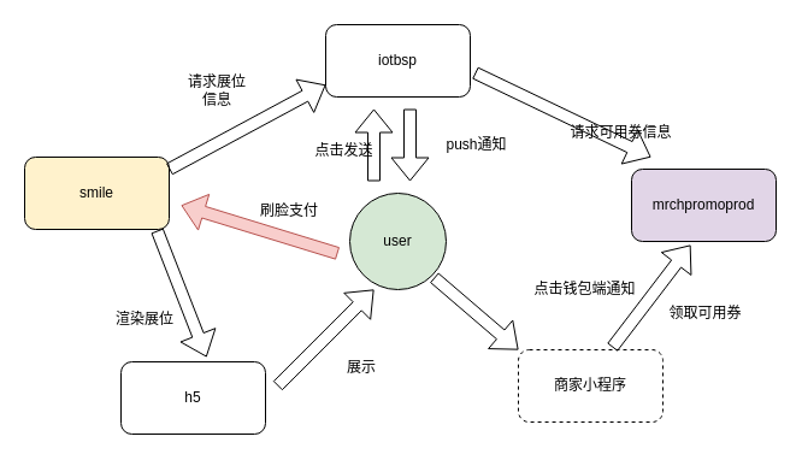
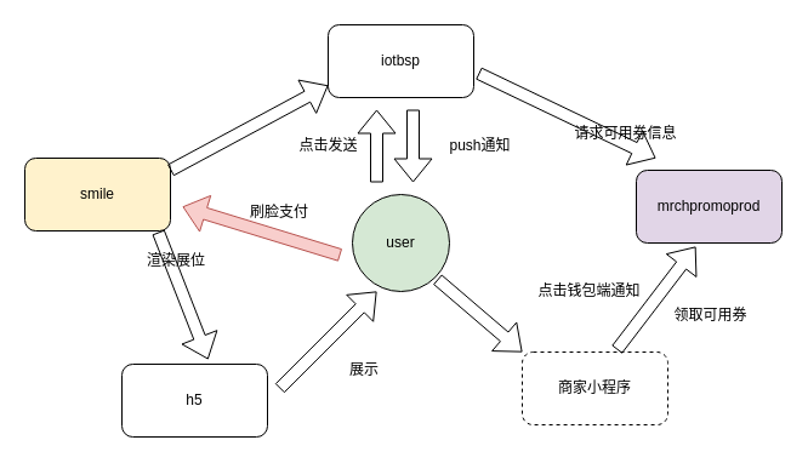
  <mxCell id="0" />
  <mxCell id="1" parent="0" />
  <mxCell id="2" value="iotbsp" style="rounded=1;whiteSpace=wrap;html=1;" parent="1" vertex="1"><mxGeometry x="270" y="20" width="120" height="60" as="geometry" /></mxCell>
  <mxCell id="3" value="smile" style="rounded=1;whiteSpace=wrap;html=1;fillColor=#fff2cc;" parent="1" vertex="1"><mxGeometry x="20" y="130" width="120" height="60" as="geometry" /></mxCell>
  <mxCell id="4" value="h5" style="rounded=1;whiteSpace=wrap;html=1;" parent="1" vertex="1"><mxGeometry x="100" y="300" width="120" height="60" as="geometry" /></mxCell>
  <mxCell id="5" value="mrchpromoprod" style="rounded=1;whiteSpace=wrap;html=1;fillColor=#e1d5e7;" parent="1" vertex="1"><mxGeometry x="524" y="140" width="120" height="60" as="geometry" /></mxCell>
  <mxCell id="6" value="商家小程序" style="rounded=1;whiteSpace=wrap;html=1;dashed=1;" parent="1" vertex="1"><mxGeometry x="430" y="290" width="120" height="60" as="geometry" /></mxCell>
  <mxCell id="7" value="user" style="ellipse;whiteSpace=wrap;html=1;aspect=fixed;fillColor=#d5e8d4;" parent="1" vertex="1"><mxGeometry x="290" y="160" width="80" height="80" as="geometry" /></mxCell>
- <mxCell id="8" value="刷脸支付" style="text;html=1;strokeColor=none;fillColor=none;align=center;verticalAlign=middle;whiteSpace=wrap;rounded=0;" parent="1" vertex="1"><mxGeometry x="210" y="160" width="60" height="30" as="geometry" /></mxCell>
+ <mxCell id="8" value="刷脸支付" style="text;html=1;strokeColor=none;fillColor=none;align=center;verticalAlign=middle;whiteSpace=wrap;rounded=0;" parent="1" vertex="1"><mxGeometry x="200" y="160" width="60" height="30" as="geometry" /></mxCell>
  <mxCell id="9" value="" style="shape=flexArrow;endArrow=classic;html=1;rounded=0;" parent="1" edge="1"><mxGeometry width="50" height="50" relative="1" as="geometry"><mxPoint x="140" y="140" as="sourcePoint" /><mxPoint x="270" y="70" as="targetPoint" /></mxGeometry></mxCell>
- <mxCell id="10" value="请求展位信息" style="text;html=1;strokeColor=none;fillColor=none;align=center;verticalAlign=middle;whiteSpace=wrap;rounded=0;" parent="1" vertex="1"><mxGeometry x="150" y="60" width="60" height="30" as="geometry" /></mxCell>
  <mxCell id="11" value="" style="shape=flexArrow;endArrow=classic;html=1;rounded=0;entryX=0.592;entryY=-0.067;entryDx=0;entryDy=0;entryPerimeter=0;exitX=0.917;exitY=1.017;exitDx=0;exitDy=0;exitPerimeter=0;" parent="1" source="3" target="4" edge="1"><mxGeometry width="50" height="50" relative="1" as="geometry"><mxPoint x="130" y="200" as="sourcePoint" /><mxPoint x="280" y="80" as="targetPoint" /></mxGeometry></mxCell>
- <mxCell id="12" value="渲染展位" style="text;html=1;strokeColor=none;fillColor=none;align=center;verticalAlign=middle;whiteSpace=wrap;rounded=0;" parent="1" vertex="1"><mxGeometry x="90" y="250" width="60" height="30" as="geometry" /></mxCell>
+ <mxCell id="12" value="渲染展位" style="text;html=1;strokeColor=none;fillColor=none;align=center;verticalAlign=middle;whiteSpace=wrap;rounded=0;" parent="1" vertex="1"><mxGeometry x="115" y="200" width="60" height="30" as="geometry" /></mxCell>
  <mxCell id="13" value="" style="shape=flexArrow;endArrow=classic;html=1;rounded=0;entryX=0.25;entryY=1;entryDx=0;entryDy=0;entryPerimeter=0;" parent="1" target="7" edge="1"><mxGeometry width="50" height="50" relative="1" as="geometry"><mxPoint x="230" y="320" as="sourcePoint" /><mxPoint x="300" y="280" as="targetPoint" /></mxGeometry></mxCell>
  <mxCell id="14" value="" style="shape=flexArrow;endArrow=classic;html=1;rounded=0;fillColor=#f8cecc;strokeColor=#b85450;" parent="1" edge="1"><mxGeometry width="50" height="50" relative="1" as="geometry"><mxPoint x="280" y="210" as="sourcePoint" /><mxPoint x="150" y="170" as="targetPoint" /></mxGeometry></mxCell>
  <mxCell id="15" value="展示" style="text;html=1;strokeColor=none;fillColor=none;align=center;verticalAlign=middle;whiteSpace=wrap;rounded=0;" parent="1" vertex="1"><mxGeometry x="270" y="290" width="60" height="30" as="geometry" /></mxCell>
  <mxCell id="16" value="" style="shape=flexArrow;endArrow=classic;html=1;rounded=0;" parent="1" edge="1"><mxGeometry width="50" height="50" relative="1" as="geometry"><mxPoint x="310" y="150" as="sourcePoint" /><mxPoint x="310" y="90" as="targetPoint" /></mxGeometry></mxCell>
- <mxCell id="17" value="点击发送" style="text;html=1;align=center;verticalAlign=middle;resizable=0;points=[];autosize=1;strokeColor=none;fillColor=none;" parent="1" vertex="1"><mxGeometry x="255" y="115" width="60" height="20" as="geometry" /></mxCell>
+ <mxCell id="17" value="点击发送" style="text;html=1;align=center;verticalAlign=middle;resizable=0;points=[];autosize=1;strokeColor=none;fillColor=none;" parent="1" vertex="1"><mxGeometry x="240" y="110" width="60" height="20" as="geometry" /></mxCell>
  <mxCell id="18" value="" style="shape=flexArrow;endArrow=classic;html=1;rounded=0;" parent="1" edge="1"><mxGeometry width="50" height="50" relative="1" as="geometry"><mxPoint x="394" y="60" as="sourcePoint" /><mxPoint x="540" y="130" as="targetPoint" /></mxGeometry></mxCell>
  <mxCell id="19" value="请求可用券信息" style="text;html=1;align=center;verticalAlign=middle;resizable=0;points=[];autosize=1;strokeColor=none;fillColor=none;" parent="1" vertex="1"><mxGeometry x="465" y="100" width="100" height="20" as="geometry" /></mxCell>
  <mxCell id="20" value="" style="shape=flexArrow;endArrow=classic;html=1;rounded=0;entryX=0;entryY=0;entryDx=0;entryDy=0;" parent="1" target="6" edge="1"><mxGeometry width="50" height="50" relative="1" as="geometry"><mxPoint x="360" y="230" as="sourcePoint" /><mxPoint x="506" y="300" as="targetPoint" /></mxGeometry></mxCell>
  <mxCell id="21" value="" style="shape=flexArrow;endArrow=classic;html=1;rounded=0;" parent="1" edge="1"><mxGeometry width="50" height="50" relative="1" as="geometry"><mxPoint x="340" y="90" as="sourcePoint" /><mxPoint x="340" y="150" as="targetPoint" /></mxGeometry></mxCell>
  <mxCell id="22" value="push通知" style="text;html=1;align=center;verticalAlign=middle;resizable=0;points=[];autosize=1;strokeColor=none;fillColor=none;" parent="1" vertex="1"><mxGeometry x="360" y="110" width="70" height="20" as="geometry" /></mxCell>
  <mxCell id="23" value="" style="shape=flexArrow;endArrow=classic;html=1;rounded=0;entryX=0.408;entryY=1.05;entryDx=0;entryDy=0;entryPerimeter=0;exitX=0.65;exitY=-0.033;exitDx=0;exitDy=0;exitPerimeter=0;" parent="1" source="6" target="5" edge="1"><mxGeometry width="50" height="50" relative="1" as="geometry"><mxPoint x="498" y="280" as="sourcePoint" /><mxPoint x="644" y="350" as="targetPoint" /></mxGeometry></mxCell>
  <mxCell id="24" value="领取可用券" style="text;html=1;align=center;verticalAlign=middle;resizable=0;points=[];autosize=1;strokeColor=none;fillColor=none;" parent="1" vertex="1"><mxGeometry x="545" y="250" width="80" height="20" as="geometry" /></mxCell>
  <mxCell id="25" value="点击钱包端通知" style="text;html=1;align=center;verticalAlign=middle;resizable=0;points=[];autosize=1;strokeColor=none;fillColor=none;" parent="1" vertex="1"><mxGeometry x="435" y="230" width="100" height="20" as="geometry" /></mxCell>
